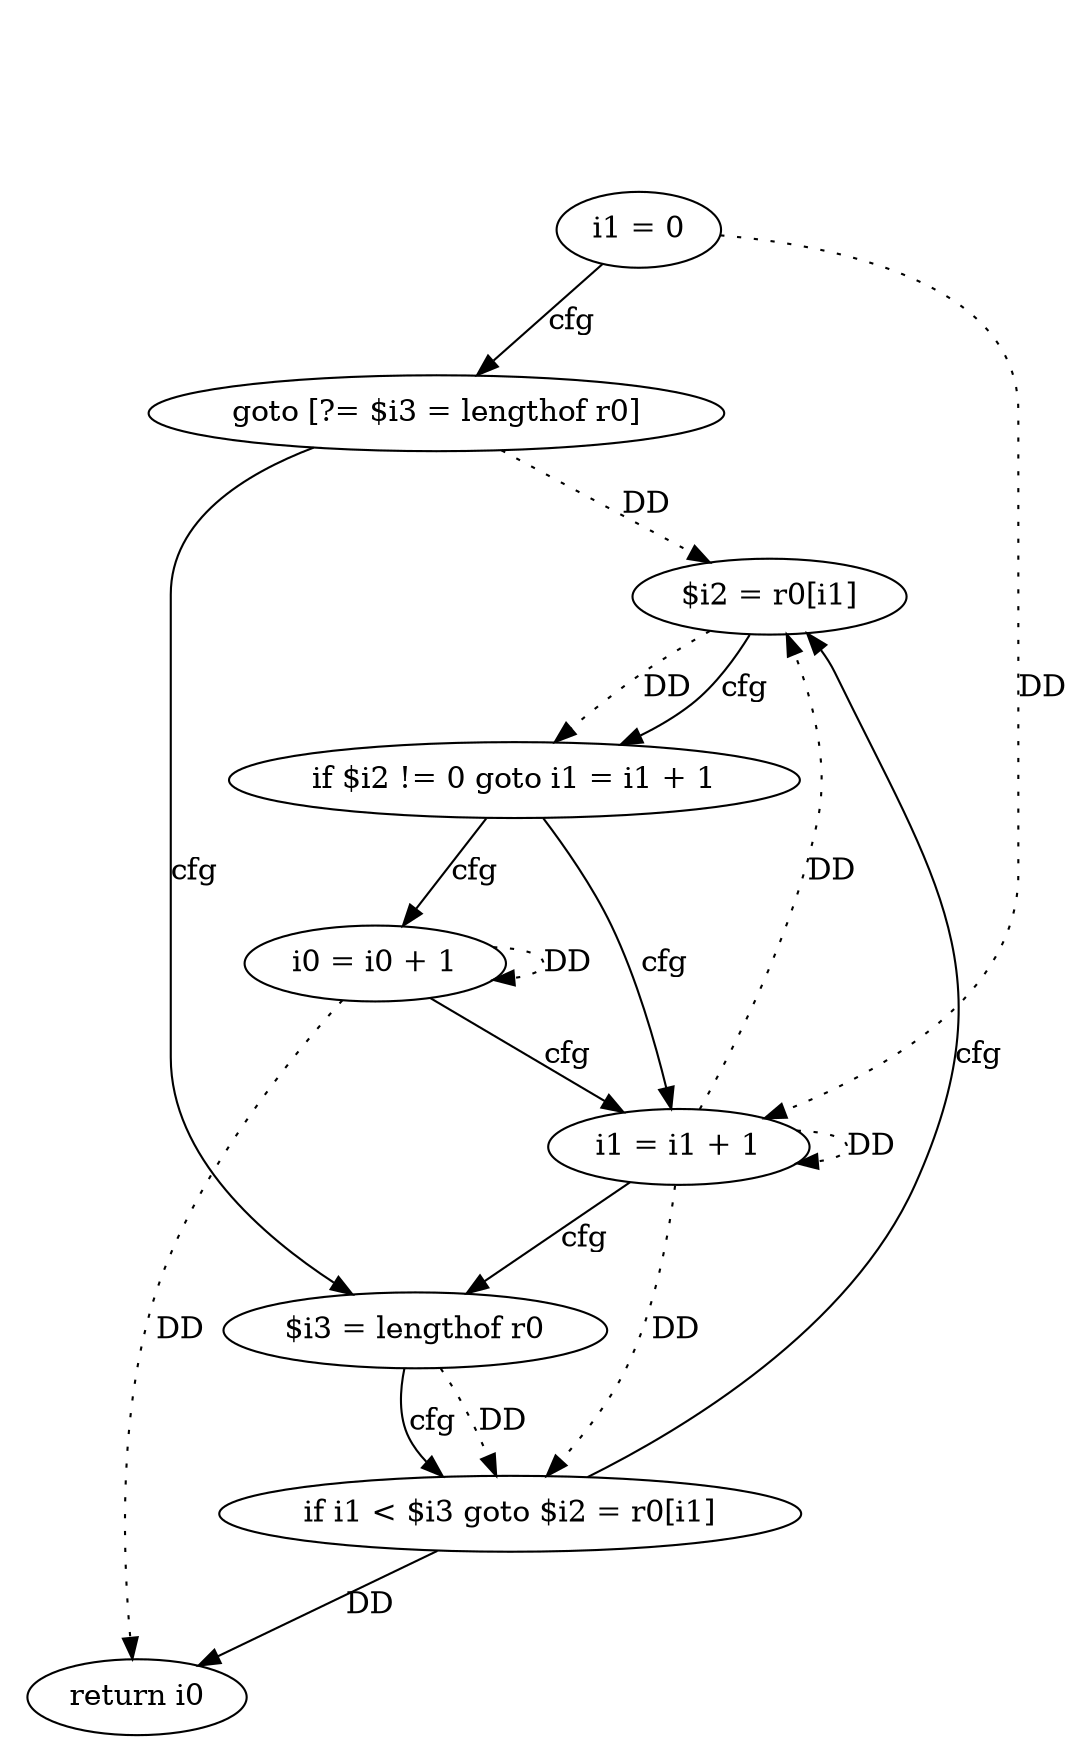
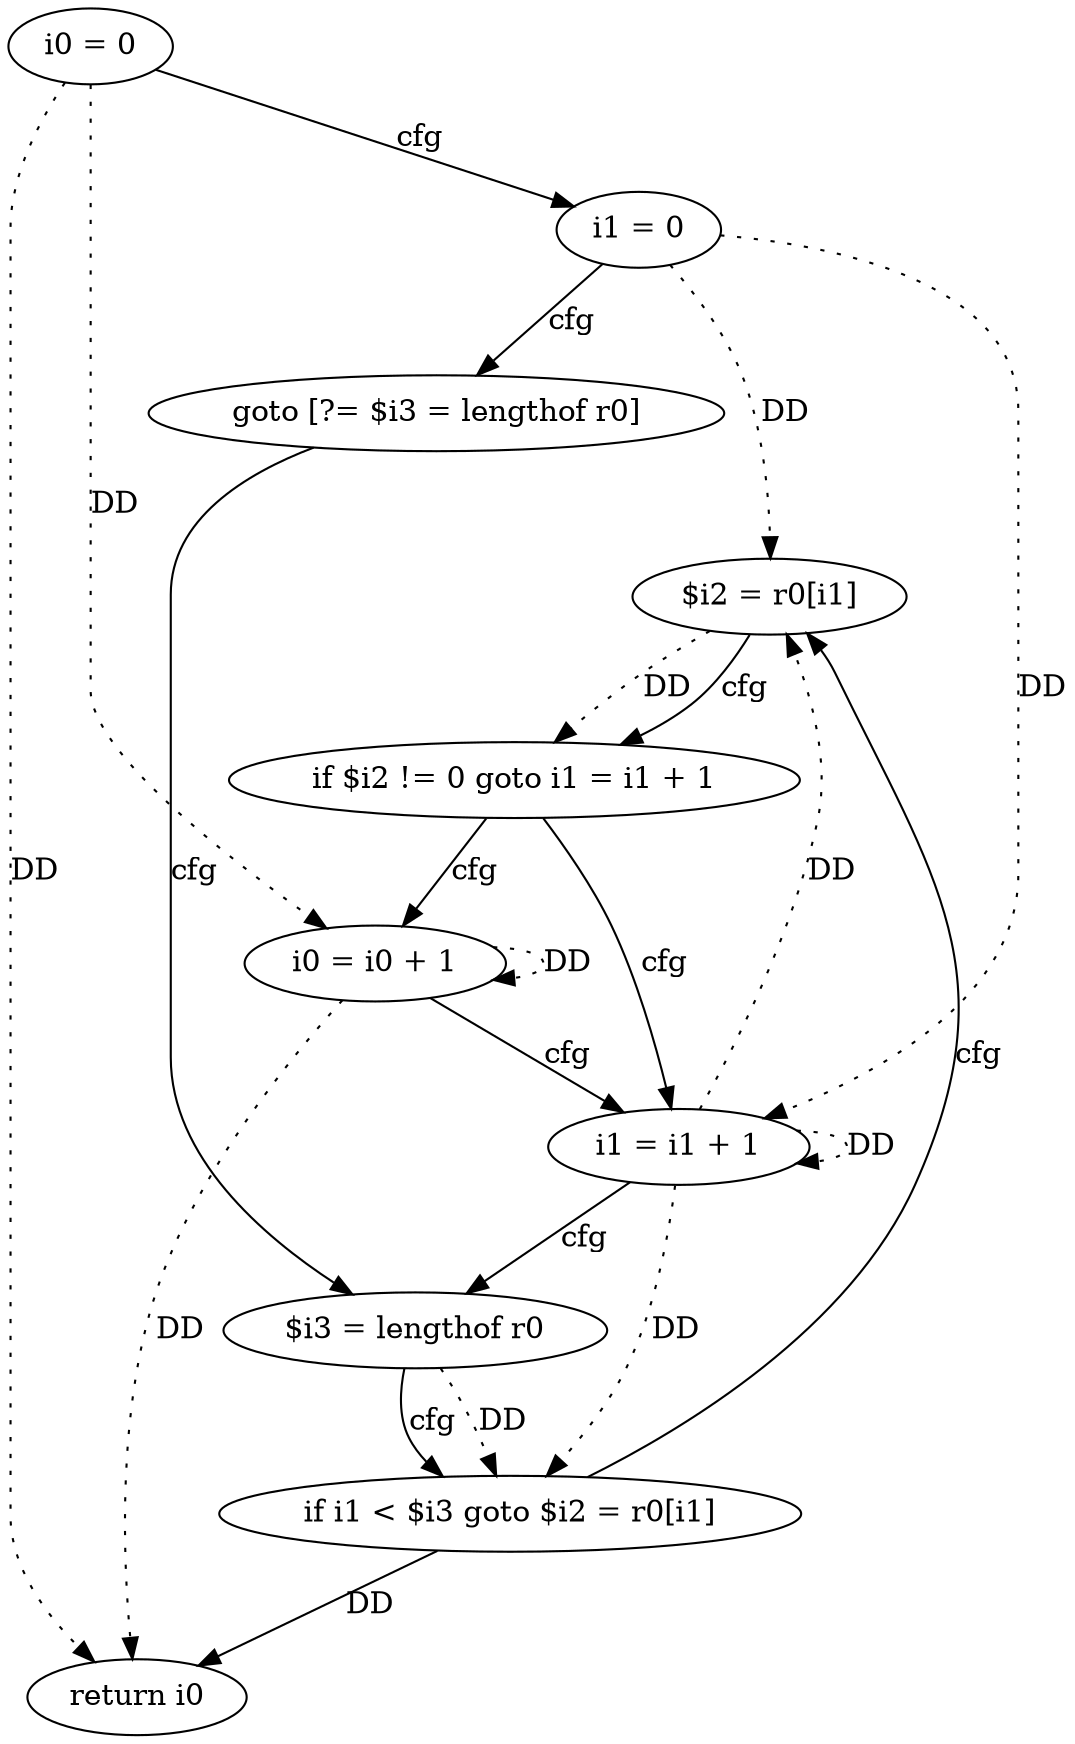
  digraph {
+   n1 [label="i0 = 0"]
    n2 [label="i1 = 0"]
    n3 [label="i0 = i0 + 1"]
    n4 [label="return i0"]
    n5 [label="$i2 = r0[i1]"]
    n6 [label="if $i2 != 0 goto i1 = i1 + 1"]
    n7 [label="$i3 = lengthof r0"]
    n8 [label="if i1 < $i3 goto $i2 = r0[i1]"]
    n9 [label="goto [?= $i3 = lengthof r0]"]
    n10 [label="i1 = i1 + 1"]
-   n9 -> n5 [label=DD style=dotted]
+   n1 -> n2 [label=cfg]
+   n1 -> n3 [label=DD style=dotted]
+   n1 -> n4 [label=DD style=dotted]
+   n2 -> n5 [label=DD style=dotted]
    n2 -> n9 [label=cfg]
    n2 -> n10 [label=DD style=dotted]
    n3 -> n3 [label=DD style=dotted]
    n3 -> n4 [label=DD style=dotted]
    n3 -> n10 [label=cfg]
    n5 -> n6 [label=DD style=dotted]
    n5 -> n6 [label=cfg]
    n6 -> n3 [label=cfg]
    n6 -> n10 [label=cfg]
    n7 -> n8 [label=DD style=dotted]
    n7 -> n8 [label=cfg]
    n8 -> n4 [label=DD]
    n8 -> n5 [label=cfg]
    n9 -> n7 [label=cfg]
    n10 -> n5 [label=DD style=dotted]
    n10 -> n7 [label=cfg]
    n10 -> n8 [label=DD style=dotted]
    n10 -> n10 [label=DD style=dotted]
  }
